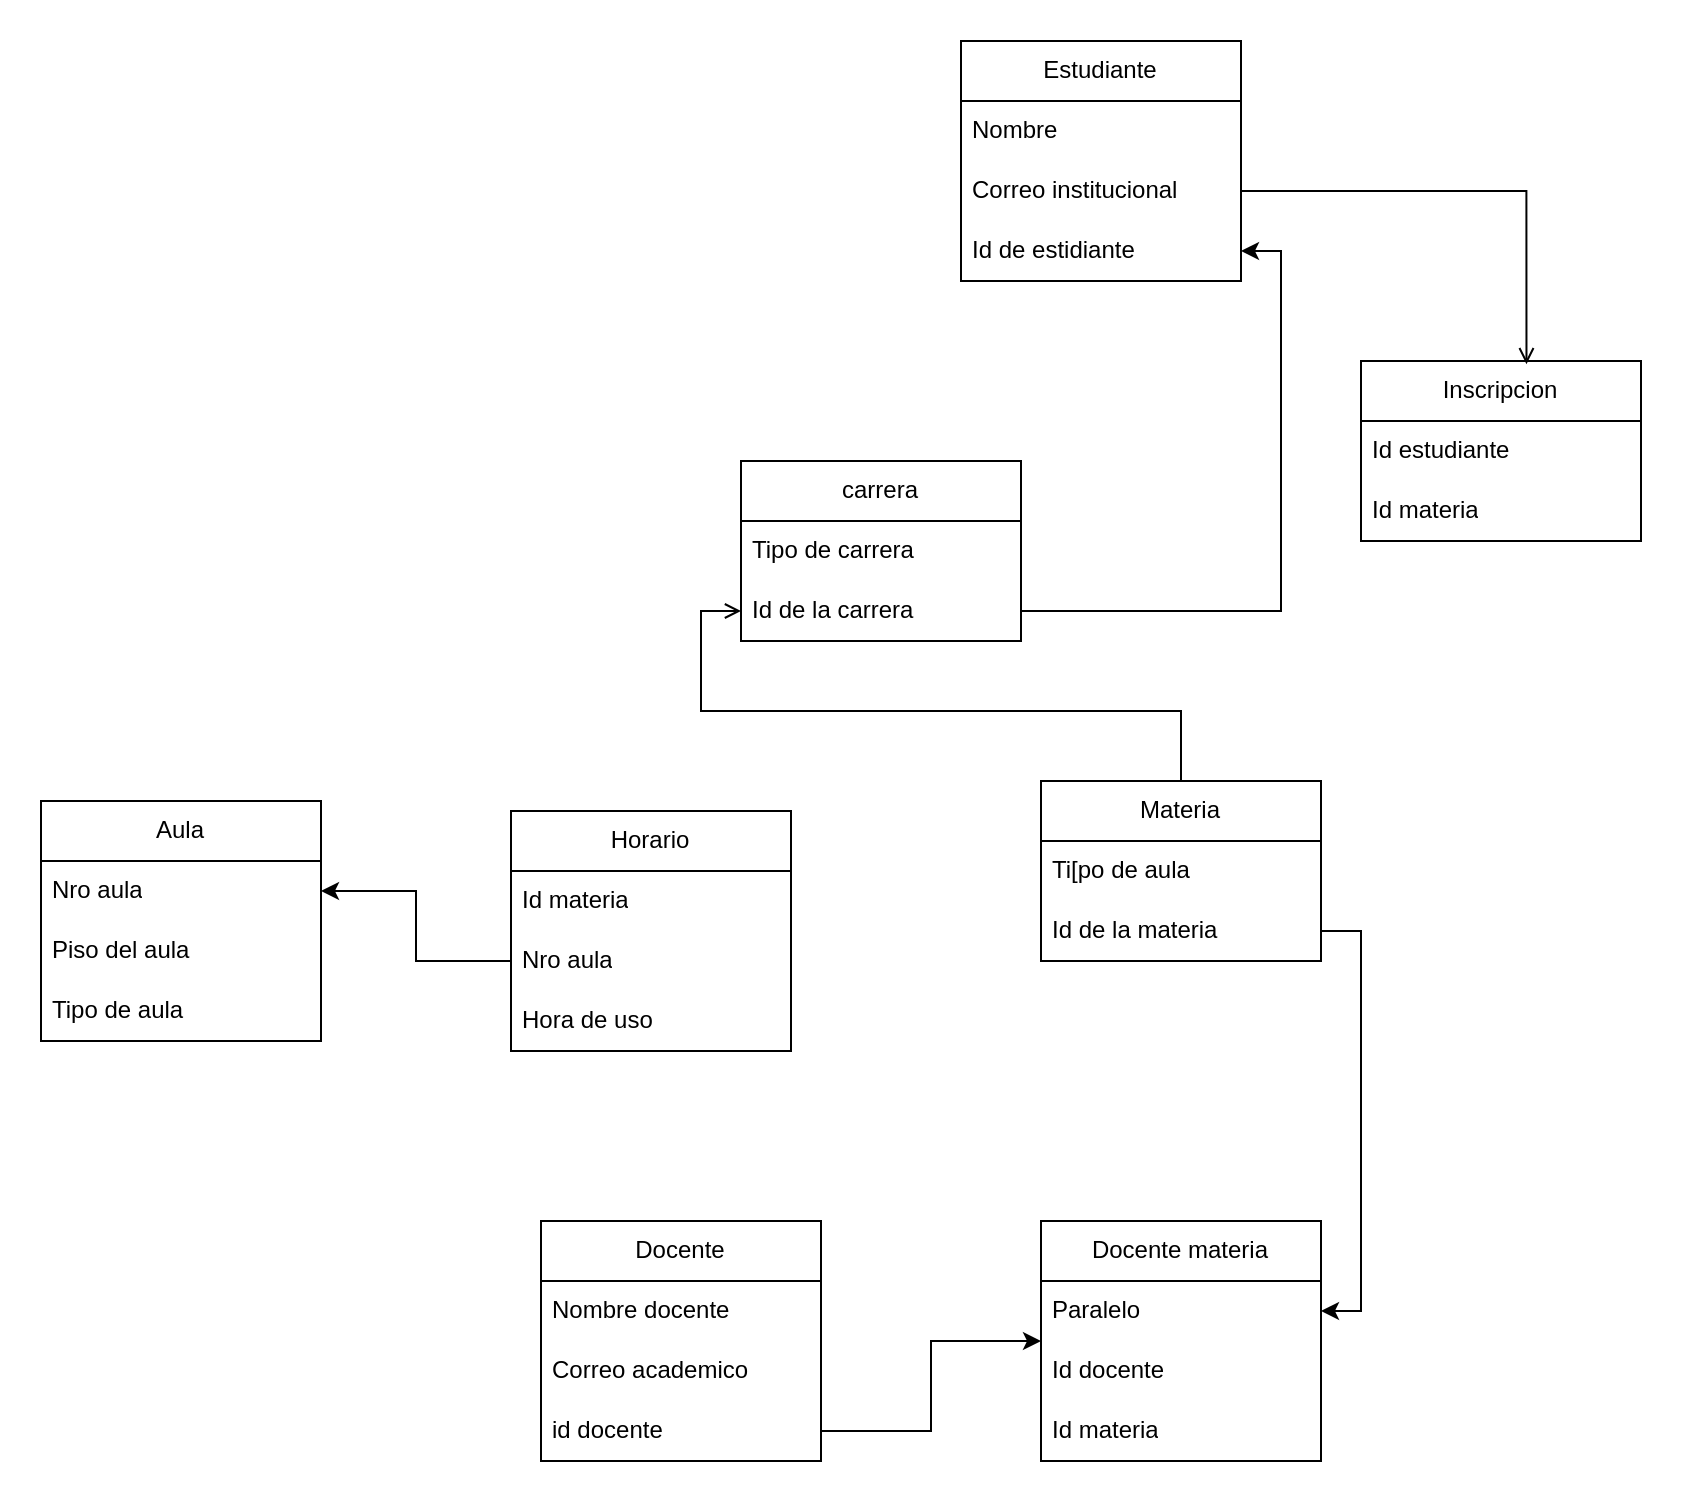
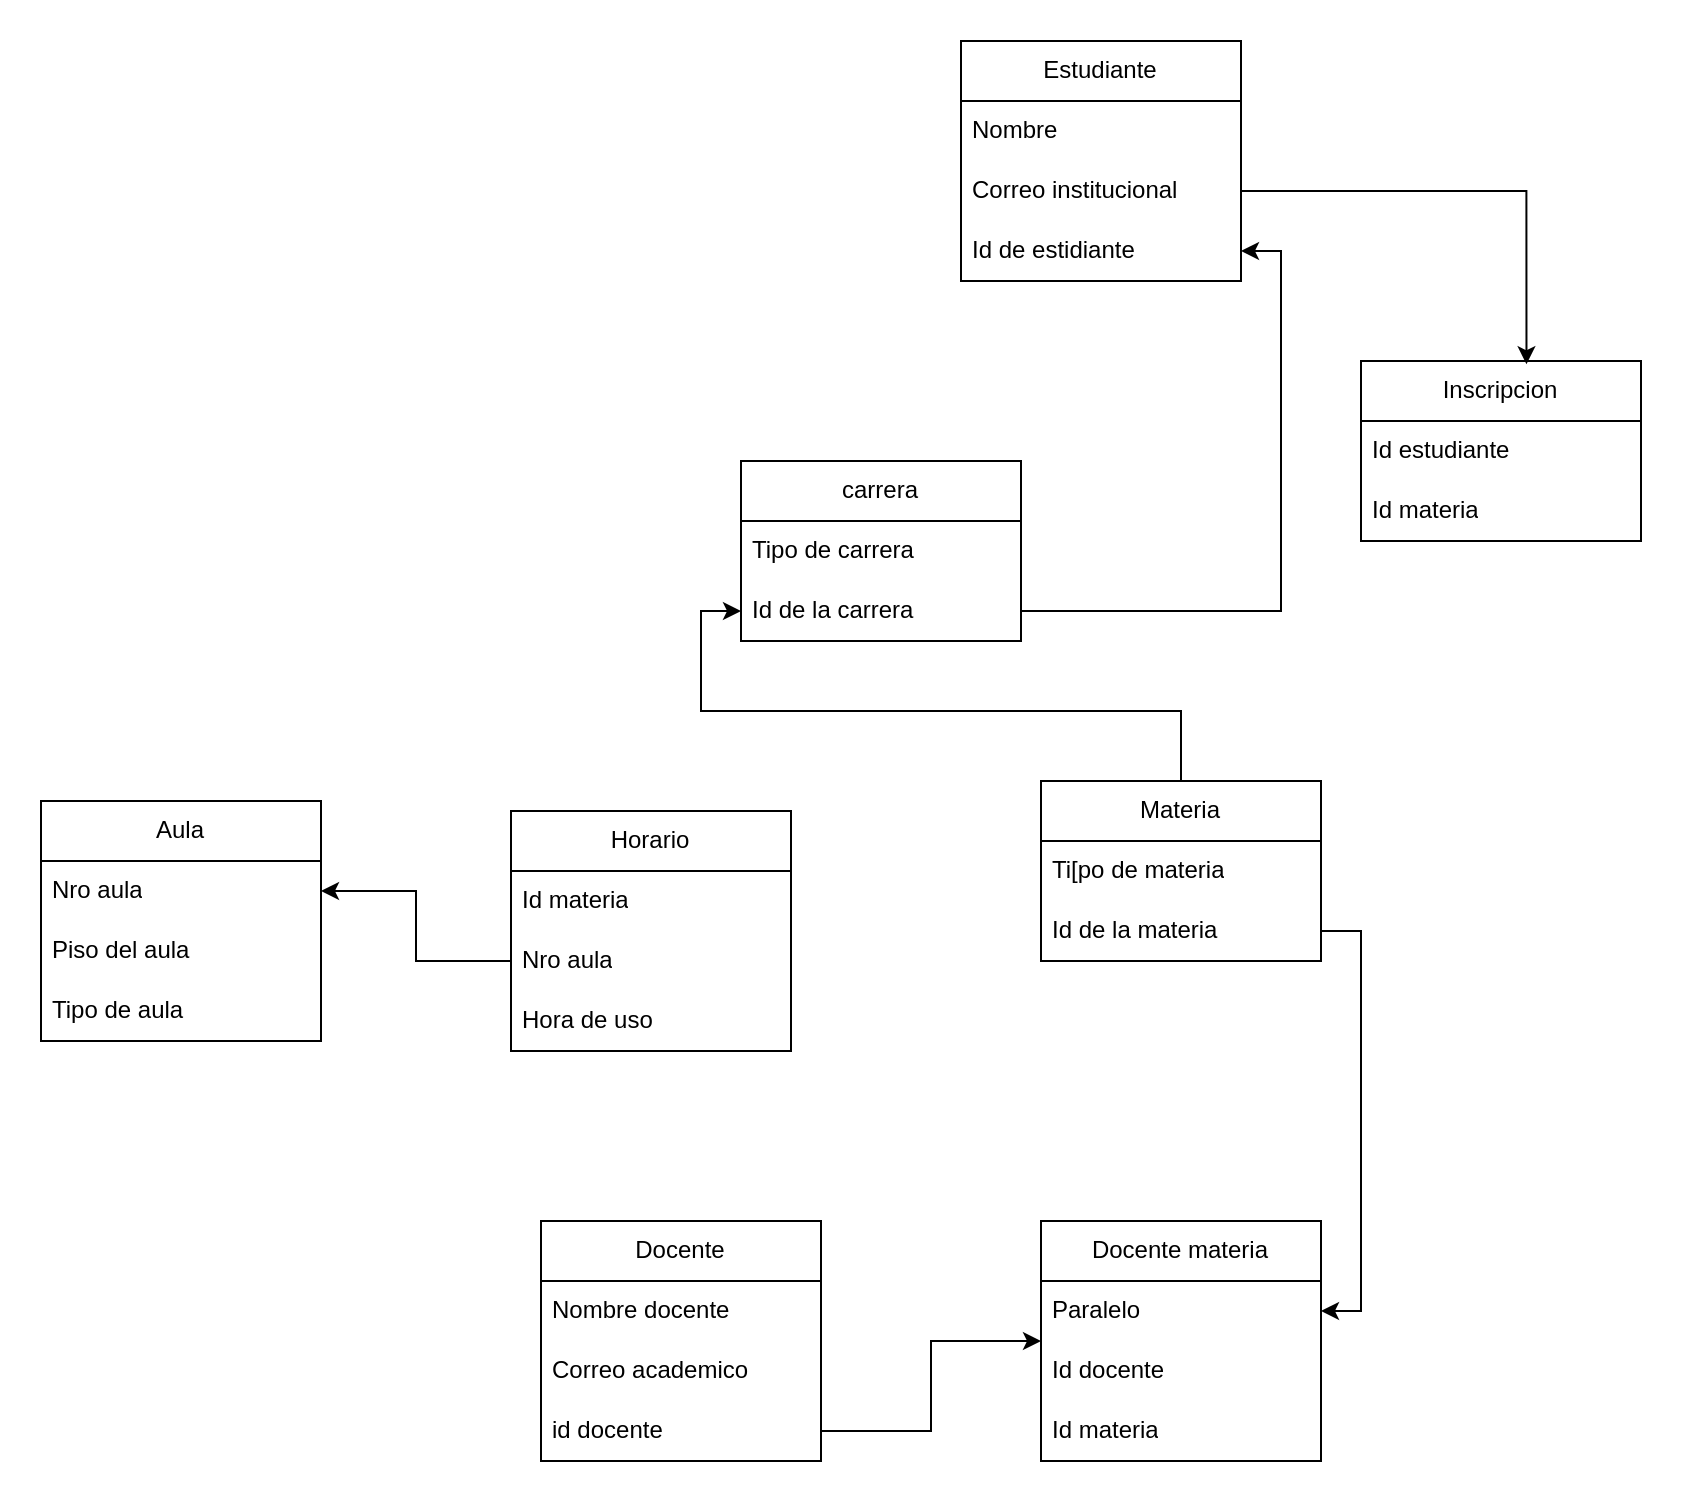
  <mxCell id="0" />
  <mxCell id="1" parent="0" />
  <mxCell id="2" value="Estudiante" style="swimlane;fontStyle=0;childLayout=stackLayout;horizontal=1;startSize=30;horizontalStack=0;resizeParent=1;resizeParentMax=0;resizeLast=0;collapsible=1;marginBottom=0;whiteSpace=wrap;html=1;" vertex="1" parent="1"><mxGeometry x="480" y="20" width="140" height="120" as="geometry" /></mxCell>
  <mxCell id="3" value="Nombre" style="text;strokeColor=none;fillColor=none;align=left;verticalAlign=middle;spacingLeft=4;spacingRight=4;overflow=hidden;points=[[0,0.5],[1,0.5]];portConstraint=eastwest;rotatable=0;whiteSpace=wrap;html=1;" vertex="1" parent="2"><mxGeometry y="30" width="140" height="30" as="geometry" /></mxCell>
  <mxCell id="4" value="Correo institucional" style="text;strokeColor=none;fillColor=none;align=left;verticalAlign=middle;spacingLeft=4;spacingRight=4;overflow=hidden;points=[[0,0.5],[1,0.5]];portConstraint=eastwest;rotatable=0;whiteSpace=wrap;html=1;" vertex="1" parent="2"><mxGeometry y="60" width="140" height="30" as="geometry" /></mxCell>
  <mxCell id="5" value="Id de estidiante" style="text;strokeColor=none;fillColor=none;align=left;verticalAlign=middle;spacingLeft=4;spacingRight=4;overflow=hidden;points=[[0,0.5],[1,0.5]];portConstraint=eastwest;rotatable=0;whiteSpace=wrap;html=1;" vertex="1" parent="2"><mxGeometry y="90" width="140" height="30" as="geometry" /></mxCell>
- <mxCell id="6" style="edgeStyle=orthogonalEdgeStyle;rounded=0;orthogonalLoop=1;jettySize=auto;html=1;entryX=0;entryY=0.5;entryDx=0;entryDy=0;endArrow=open;" edge="1" parent="1" source="7" target="20"><mxGeometry relative="1" as="geometry" /></mxCell>
+ <mxCell id="6" style="edgeStyle=orthogonalEdgeStyle;rounded=0;orthogonalLoop=1;jettySize=auto;html=1;entryX=0;entryY=0.5;entryDx=0;entryDy=0;" edge="1" parent="1" source="7" target="20"><mxGeometry relative="1" as="geometry" /></mxCell>
  <mxCell id="7" value="Materia" style="swimlane;fontStyle=0;childLayout=stackLayout;horizontal=1;startSize=30;horizontalStack=0;resizeParent=1;resizeParentMax=0;resizeLast=0;collapsible=1;marginBottom=0;whiteSpace=wrap;html=1;" vertex="1" parent="1"><mxGeometry x="520" y="390" width="140" height="90" as="geometry" /></mxCell>
- <mxCell id="8" value="Ti[po de aula" style="text;strokeColor=none;fillColor=none;align=left;verticalAlign=middle;spacingLeft=4;spacingRight=4;overflow=hidden;points=[[0,0.5],[1,0.5]];portConstraint=eastwest;rotatable=0;whiteSpace=wrap;html=1;" vertex="1" parent="7"><mxGeometry y="30" width="140" height="30" as="geometry" /></mxCell>
+ <mxCell id="8" value="Ti[po de materia" style="text;strokeColor=none;fillColor=none;align=left;verticalAlign=middle;spacingLeft=4;spacingRight=4;overflow=hidden;points=[[0,0.5],[1,0.5]];portConstraint=eastwest;rotatable=0;whiteSpace=wrap;html=1;" vertex="1" parent="7"><mxGeometry y="30" width="140" height="30" as="geometry" /></mxCell>
  <mxCell id="9" value="Id de la materia" style="text;strokeColor=none;fillColor=none;align=left;verticalAlign=middle;spacingLeft=4;spacingRight=4;overflow=hidden;points=[[0,0.5],[1,0.5]];portConstraint=eastwest;rotatable=0;whiteSpace=wrap;html=1;" vertex="1" parent="7"><mxGeometry y="60" width="140" height="30" as="geometry" /></mxCell>
  <mxCell id="10" value="Docente" style="swimlane;fontStyle=0;childLayout=stackLayout;horizontal=1;startSize=30;horizontalStack=0;resizeParent=1;resizeParentMax=0;resizeLast=0;collapsible=1;marginBottom=0;whiteSpace=wrap;html=1;" vertex="1" parent="1"><mxGeometry x="270" y="610" width="140" height="120" as="geometry" /></mxCell>
  <mxCell id="11" value="Nombre docente" style="text;strokeColor=none;fillColor=none;align=left;verticalAlign=middle;spacingLeft=4;spacingRight=4;overflow=hidden;points=[[0,0.5],[1,0.5]];portConstraint=eastwest;rotatable=0;whiteSpace=wrap;html=1;" vertex="1" parent="10"><mxGeometry y="30" width="140" height="30" as="geometry" /></mxCell>
  <mxCell id="12" value="Correo academico" style="text;strokeColor=none;fillColor=none;align=left;verticalAlign=middle;spacingLeft=4;spacingRight=4;overflow=hidden;points=[[0,0.5],[1,0.5]];portConstraint=eastwest;rotatable=0;whiteSpace=wrap;html=1;" vertex="1" parent="10"><mxGeometry y="60" width="140" height="30" as="geometry" /></mxCell>
  <mxCell id="13" value="id docente" style="text;strokeColor=none;fillColor=none;align=left;verticalAlign=middle;spacingLeft=4;spacingRight=4;overflow=hidden;points=[[0,0.5],[1,0.5]];portConstraint=eastwest;rotatable=0;whiteSpace=wrap;html=1;" vertex="1" parent="10"><mxGeometry y="90" width="140" height="30" as="geometry" /></mxCell>
  <mxCell id="14" value="Aula" style="swimlane;fontStyle=0;childLayout=stackLayout;horizontal=1;startSize=30;horizontalStack=0;resizeParent=1;resizeParentMax=0;resizeLast=0;collapsible=1;marginBottom=0;whiteSpace=wrap;html=1;" vertex="1" parent="1"><mxGeometry x="20" y="400" width="140" height="120" as="geometry" /></mxCell>
  <mxCell id="15" value="Nro aula" style="text;strokeColor=none;fillColor=none;align=left;verticalAlign=middle;spacingLeft=4;spacingRight=4;overflow=hidden;points=[[0,0.5],[1,0.5]];portConstraint=eastwest;rotatable=0;whiteSpace=wrap;html=1;" vertex="1" parent="14"><mxGeometry y="30" width="140" height="30" as="geometry" /></mxCell>
  <mxCell id="16" value="Piso del aula" style="text;strokeColor=none;fillColor=none;align=left;verticalAlign=middle;spacingLeft=4;spacingRight=4;overflow=hidden;points=[[0,0.5],[1,0.5]];portConstraint=eastwest;rotatable=0;whiteSpace=wrap;html=1;" vertex="1" parent="14"><mxGeometry y="60" width="140" height="30" as="geometry" /></mxCell>
  <mxCell id="17" value="Tipo de aula&amp;nbsp;" style="text;strokeColor=none;fillColor=none;align=left;verticalAlign=middle;spacingLeft=4;spacingRight=4;overflow=hidden;points=[[0,0.5],[1,0.5]];portConstraint=eastwest;rotatable=0;whiteSpace=wrap;html=1;" vertex="1" parent="14"><mxGeometry y="90" width="140" height="30" as="geometry" /></mxCell>
  <mxCell id="18" value="carrera" style="swimlane;fontStyle=0;childLayout=stackLayout;horizontal=1;startSize=30;horizontalStack=0;resizeParent=1;resizeParentMax=0;resizeLast=0;collapsible=1;marginBottom=0;whiteSpace=wrap;html=1;" vertex="1" parent="1"><mxGeometry x="370" y="230" width="140" height="90" as="geometry" /></mxCell>
  <mxCell id="19" value="Tipo de carrera" style="text;strokeColor=none;fillColor=none;align=left;verticalAlign=middle;spacingLeft=4;spacingRight=4;overflow=hidden;points=[[0,0.5],[1,0.5]];portConstraint=eastwest;rotatable=0;whiteSpace=wrap;html=1;" vertex="1" parent="18"><mxGeometry y="30" width="140" height="30" as="geometry" /></mxCell>
  <mxCell id="20" value="Id de la carrera" style="text;strokeColor=none;fillColor=none;align=left;verticalAlign=middle;spacingLeft=4;spacingRight=4;overflow=hidden;points=[[0,0.5],[1,0.5]];portConstraint=eastwest;rotatable=0;whiteSpace=wrap;html=1;" vertex="1" parent="18"><mxGeometry y="60" width="140" height="30" as="geometry" /></mxCell>
  <mxCell id="21" style="edgeStyle=orthogonalEdgeStyle;rounded=0;orthogonalLoop=1;jettySize=auto;html=1;entryX=1;entryY=0.5;entryDx=0;entryDy=0;" edge="1" parent="1" source="20" target="5"><mxGeometry relative="1" as="geometry" /></mxCell>
  <mxCell id="22" value="Docente materia" style="swimlane;fontStyle=0;childLayout=stackLayout;horizontal=1;startSize=30;horizontalStack=0;resizeParent=1;resizeParentMax=0;resizeLast=0;collapsible=1;marginBottom=0;whiteSpace=wrap;html=1;" vertex="1" parent="1"><mxGeometry x="520" y="610" width="140" height="120" as="geometry" /></mxCell>
  <mxCell id="23" value="Paralelo" style="text;strokeColor=none;fillColor=none;align=left;verticalAlign=middle;spacingLeft=4;spacingRight=4;overflow=hidden;points=[[0,0.5],[1,0.5]];portConstraint=eastwest;rotatable=0;whiteSpace=wrap;html=1;" vertex="1" parent="22"><mxGeometry y="30" width="140" height="30" as="geometry" /></mxCell>
  <mxCell id="24" value="Id docente" style="text;strokeColor=none;fillColor=none;align=left;verticalAlign=middle;spacingLeft=4;spacingRight=4;overflow=hidden;points=[[0,0.5],[1,0.5]];portConstraint=eastwest;rotatable=0;whiteSpace=wrap;html=1;" vertex="1" parent="22"><mxGeometry y="60" width="140" height="30" as="geometry" /></mxCell>
  <mxCell id="25" value="Id materia" style="text;strokeColor=none;fillColor=none;align=left;verticalAlign=middle;spacingLeft=4;spacingRight=4;overflow=hidden;points=[[0,0.5],[1,0.5]];portConstraint=eastwest;rotatable=0;whiteSpace=wrap;html=1;" vertex="1" parent="22"><mxGeometry y="90" width="140" height="30" as="geometry" /></mxCell>
  <mxCell id="26" style="edgeStyle=orthogonalEdgeStyle;rounded=0;orthogonalLoop=1;jettySize=auto;html=1;" edge="1" parent="1" source="13" target="22"><mxGeometry relative="1" as="geometry"><mxPoint x="660" y="695" as="targetPoint" /></mxGeometry></mxCell>
  <mxCell id="27" style="edgeStyle=orthogonalEdgeStyle;rounded=0;orthogonalLoop=1;jettySize=auto;html=1;entryX=1;entryY=0.5;entryDx=0;entryDy=0;" edge="1" parent="1" source="9" target="23"><mxGeometry relative="1" as="geometry"><Array as="points"><mxPoint x="680" y="465" /><mxPoint x="680" y="655" /></Array></mxGeometry></mxCell>
  <mxCell id="28" value="Horario" style="swimlane;fontStyle=0;childLayout=stackLayout;horizontal=1;startSize=30;horizontalStack=0;resizeParent=1;resizeParentMax=0;resizeLast=0;collapsible=1;marginBottom=0;whiteSpace=wrap;html=1;" vertex="1" parent="1"><mxGeometry x="255" y="405" width="140" height="120" as="geometry" /></mxCell>
  <mxCell id="29" value="Id materia" style="text;strokeColor=none;fillColor=none;align=left;verticalAlign=middle;spacingLeft=4;spacingRight=4;overflow=hidden;points=[[0,0.5],[1,0.5]];portConstraint=eastwest;rotatable=0;whiteSpace=wrap;html=1;" vertex="1" parent="28"><mxGeometry y="30" width="140" height="30" as="geometry" /></mxCell>
  <mxCell id="30" value="Nro aula" style="text;strokeColor=none;fillColor=none;align=left;verticalAlign=middle;spacingLeft=4;spacingRight=4;overflow=hidden;points=[[0,0.5],[1,0.5]];portConstraint=eastwest;rotatable=0;whiteSpace=wrap;html=1;" vertex="1" parent="28"><mxGeometry y="60" width="140" height="30" as="geometry" /></mxCell>
  <mxCell id="31" value="Hora de uso" style="text;strokeColor=none;fillColor=none;align=left;verticalAlign=middle;spacingLeft=4;spacingRight=4;overflow=hidden;points=[[0,0.5],[1,0.5]];portConstraint=eastwest;rotatable=0;whiteSpace=wrap;html=1;" vertex="1" parent="28"><mxGeometry y="90" width="140" height="30" as="geometry" /></mxCell>
  <mxCell id="32" style="edgeStyle=orthogonalEdgeStyle;rounded=0;orthogonalLoop=1;jettySize=auto;html=1;entryX=1;entryY=0.5;entryDx=0;entryDy=0;" edge="1" parent="1" source="30" target="15"><mxGeometry relative="1" as="geometry" /></mxCell>
  <mxCell id="33" value="Inscripcion" style="swimlane;fontStyle=0;childLayout=stackLayout;horizontal=1;startSize=30;horizontalStack=0;resizeParent=1;resizeParentMax=0;resizeLast=0;collapsible=1;marginBottom=0;whiteSpace=wrap;html=1;" vertex="1" parent="1"><mxGeometry x="680" y="180" width="140" height="90" as="geometry" /></mxCell>
  <mxCell id="34" value="Id estudiante" style="text;strokeColor=none;fillColor=none;align=left;verticalAlign=middle;spacingLeft=4;spacingRight=4;overflow=hidden;points=[[0,0.5],[1,0.5]];portConstraint=eastwest;rotatable=0;whiteSpace=wrap;html=1;" vertex="1" parent="33"><mxGeometry y="30" width="140" height="30" as="geometry" /></mxCell>
  <mxCell id="35" value="Id materia" style="text;strokeColor=none;fillColor=none;align=left;verticalAlign=middle;spacingLeft=4;spacingRight=4;overflow=hidden;points=[[0,0.5],[1,0.5]];portConstraint=eastwest;rotatable=0;whiteSpace=wrap;html=1;" vertex="1" parent="33"><mxGeometry y="60" width="140" height="30" as="geometry" /></mxCell>
- <mxCell id="36" style="edgeStyle=orthogonalEdgeStyle;rounded=0;orthogonalLoop=1;jettySize=auto;html=1;entryX=0.591;entryY=0.018;entryDx=0;entryDy=0;entryPerimeter=0;endArrow=open;" edge="1" parent="1" source="4" target="33"><mxGeometry relative="1" as="geometry" /></mxCell>
+ <mxCell id="36" style="edgeStyle=orthogonalEdgeStyle;rounded=0;orthogonalLoop=1;jettySize=auto;html=1;entryX=0.591;entryY=0.018;entryDx=0;entryDy=0;entryPerimeter=0;" edge="1" parent="1" source="4" target="33"><mxGeometry relative="1" as="geometry" /></mxCell>
